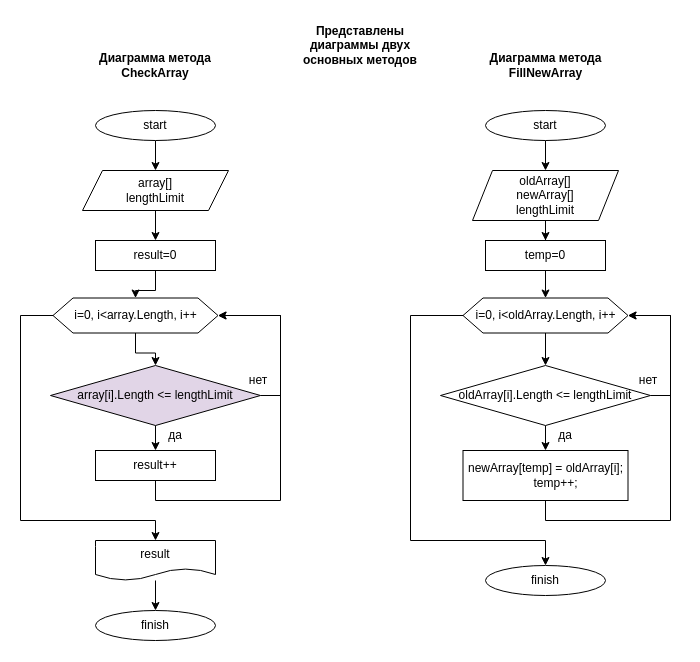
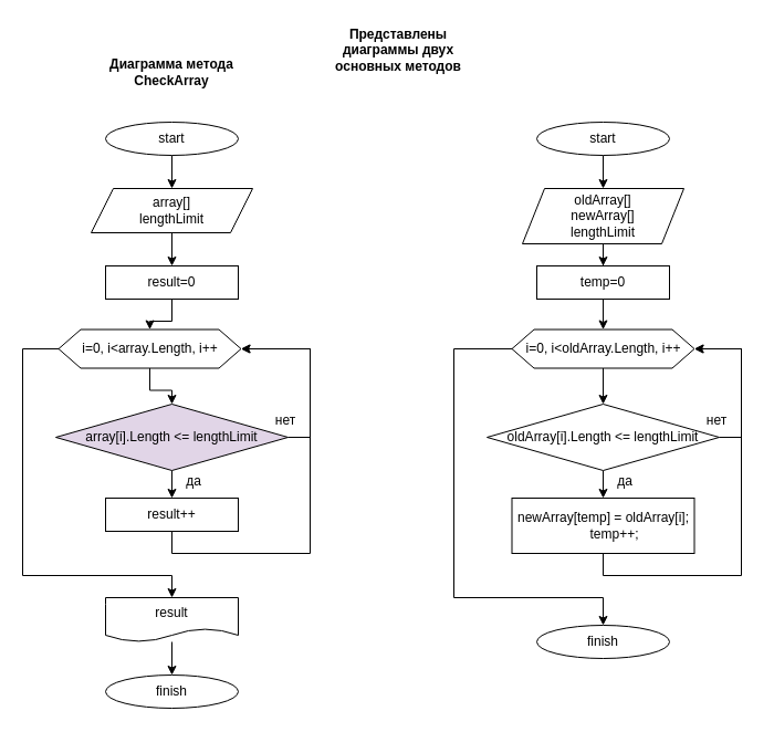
  <mxCell id="0" />
  <mxCell id="1" parent="0" />
  <mxCell id="2" value="&lt;b&gt;Диаграмма метода CheckArray&lt;/b&gt;" style="text;html=1;strokeColor=none;fillColor=none;align=center;verticalAlign=middle;whiteSpace=wrap;rounded=0;" parent="1" vertex="1"><mxGeometry x="95" y="50" width="120" height="30" as="geometry" /></mxCell>
  <mxCell id="3" style="edgeStyle=orthogonalEdgeStyle;rounded=0;orthogonalLoop=1;jettySize=auto;html=1;entryX=0.5;entryY=0;entryDx=0;entryDy=0;" edge="1" parent="1" source="4" target="6"><mxGeometry relative="1" as="geometry" /></mxCell>
  <mxCell id="4" value="start" style="ellipse;whiteSpace=wrap;html=1;" parent="1" vertex="1"><mxGeometry x="95" y="110" width="120" height="30" as="geometry" /></mxCell>
  <mxCell id="5" style="edgeStyle=orthogonalEdgeStyle;rounded=0;orthogonalLoop=1;jettySize=auto;html=1;entryX=0.5;entryY=0;entryDx=0;entryDy=0;" edge="1" parent="1" source="6" target="18"><mxGeometry relative="1" as="geometry" /></mxCell>
  <mxCell id="6" value="array[]&lt;br&gt;lengthLimit" style="shape=parallelogram;perimeter=parallelogramPerimeter;whiteSpace=wrap;html=1;fixedSize=1;" vertex="1" parent="1"><mxGeometry x="82" y="170" width="146" height="40" as="geometry" /></mxCell>
  <mxCell id="7" style="edgeStyle=orthogonalEdgeStyle;rounded=0;orthogonalLoop=1;jettySize=auto;html=1;entryX=0.5;entryY=0;entryDx=0;entryDy=0;" edge="1" parent="1" source="9" target="12"><mxGeometry relative="1" as="geometry" /></mxCell>
  <mxCell id="8" style="edgeStyle=orthogonalEdgeStyle;rounded=0;orthogonalLoop=1;jettySize=auto;html=1;entryX=0.5;entryY=0;entryDx=0;entryDy=0;" edge="1" parent="1" source="9" target="20"><mxGeometry relative="1" as="geometry"><Array as="points"><mxPoint x="20" y="315" /><mxPoint x="20" y="520" /><mxPoint x="155" y="520" /></Array></mxGeometry></mxCell>
  <mxCell id="9" value="i=0, i&amp;lt;array.Length, i++" style="shape=hexagon;perimeter=hexagonPerimeter2;whiteSpace=wrap;html=1;fixedSize=1;" vertex="1" parent="1"><mxGeometry x="52.5" y="297.5" width="165" height="35" as="geometry" /></mxCell>
  <mxCell id="10" style="edgeStyle=orthogonalEdgeStyle;rounded=0;orthogonalLoop=1;jettySize=auto;html=1;entryX=0.5;entryY=0;entryDx=0;entryDy=0;" edge="1" parent="1" source="12" target="14"><mxGeometry relative="1" as="geometry" /></mxCell>
  <mxCell id="11" style="edgeStyle=orthogonalEdgeStyle;rounded=0;orthogonalLoop=1;jettySize=auto;html=1;entryX=1;entryY=0.5;entryDx=0;entryDy=0;" edge="1" parent="1" source="12" target="9"><mxGeometry relative="1" as="geometry"><Array as="points"><mxPoint x="280" y="395" /><mxPoint x="280" y="315" /></Array></mxGeometry></mxCell>
  <mxCell id="12" value="array[i].Length &amp;lt;= lengthLimit" style="rhombus;whiteSpace=wrap;html=1;fillColor=#e1d5e7;" vertex="1" parent="1"><mxGeometry x="50" y="365" width="210" height="60" as="geometry" /></mxCell>
  <mxCell id="13" style="edgeStyle=orthogonalEdgeStyle;rounded=0;orthogonalLoop=1;jettySize=auto;html=1;exitX=0.5;exitY=1;exitDx=0;exitDy=0;entryX=1;entryY=0.5;entryDx=0;entryDy=0;" edge="1" parent="1" source="14" target="9"><mxGeometry relative="1" as="geometry"><mxPoint x="282" y="420" as="targetPoint" /><Array as="points"><mxPoint x="155" y="500" /><mxPoint x="280" y="500" /><mxPoint x="280" y="315" /></Array></mxGeometry></mxCell>
  <mxCell id="14" value="result++" style="rounded=0;whiteSpace=wrap;html=1;" vertex="1" parent="1"><mxGeometry x="95" y="450" width="120" height="30" as="geometry" /></mxCell>
  <mxCell id="15" value="да" style="text;html=1;strokeColor=none;fillColor=none;align=center;verticalAlign=middle;whiteSpace=wrap;rounded=0;" vertex="1" parent="1"><mxGeometry x="145" y="420" width="60" height="30" as="geometry" /></mxCell>
  <mxCell id="16" value="нет" style="text;html=1;strokeColor=none;fillColor=none;align=center;verticalAlign=middle;whiteSpace=wrap;rounded=0;" vertex="1" parent="1"><mxGeometry x="228" y="365" width="60" height="30" as="geometry" /></mxCell>
  <mxCell id="17" style="edgeStyle=orthogonalEdgeStyle;rounded=0;orthogonalLoop=1;jettySize=auto;html=1;entryX=0.5;entryY=0;entryDx=0;entryDy=0;" edge="1" parent="1" source="18" target="9"><mxGeometry relative="1" as="geometry" /></mxCell>
  <mxCell id="18" value="result=0" style="rounded=0;whiteSpace=wrap;html=1;" vertex="1" parent="1"><mxGeometry x="95" y="240" width="120" height="30" as="geometry" /></mxCell>
  <mxCell id="19" style="edgeStyle=orthogonalEdgeStyle;rounded=0;orthogonalLoop=1;jettySize=auto;html=1;entryX=0.5;entryY=0;entryDx=0;entryDy=0;" edge="1" parent="1" source="20" target="21"><mxGeometry relative="1" as="geometry" /></mxCell>
  <mxCell id="20" value="result" style="shape=document;whiteSpace=wrap;html=1;boundedLbl=1;" vertex="1" parent="1"><mxGeometry x="95" y="540" width="120" height="40" as="geometry" /></mxCell>
  <mxCell id="21" value="finish" style="ellipse;whiteSpace=wrap;html=1;" vertex="1" parent="1"><mxGeometry x="95" y="610" width="120" height="30" as="geometry" /></mxCell>
- <mxCell id="22" value="&lt;b&gt;Диаграмма метода&lt;br&gt;FillNewArray&lt;/b&gt;" style="text;html=1;strokeColor=none;fillColor=none;align=center;verticalAlign=middle;whiteSpace=wrap;rounded=0;" vertex="1" parent="1"><mxGeometry x="447.5" y="50" width="195" height="30" as="geometry" /></mxCell>
  <mxCell id="23" style="edgeStyle=orthogonalEdgeStyle;rounded=0;orthogonalLoop=1;jettySize=auto;html=1;entryX=0.5;entryY=0;entryDx=0;entryDy=0;" edge="1" parent="1" source="24" target="26"><mxGeometry relative="1" as="geometry" /></mxCell>
  <mxCell id="24" value="start" style="ellipse;whiteSpace=wrap;html=1;" vertex="1" parent="1"><mxGeometry x="485" y="110" width="120" height="30" as="geometry" /></mxCell>
  <mxCell id="25" style="edgeStyle=orthogonalEdgeStyle;rounded=0;orthogonalLoop=1;jettySize=auto;html=1;entryX=0.5;entryY=0;entryDx=0;entryDy=0;" edge="1" parent="1" source="26" target="38"><mxGeometry relative="1" as="geometry" /></mxCell>
  <mxCell id="26" value="oldArray[]&lt;br&gt;newArray[]&lt;br&gt;lengthLimit" style="shape=parallelogram;perimeter=parallelogramPerimeter;whiteSpace=wrap;html=1;fixedSize=1;" vertex="1" parent="1"><mxGeometry x="472" y="170" width="146" height="50" as="geometry" /></mxCell>
  <mxCell id="27" style="edgeStyle=orthogonalEdgeStyle;rounded=0;orthogonalLoop=1;jettySize=auto;html=1;entryX=0.5;entryY=0;entryDx=0;entryDy=0;" edge="1" parent="1" source="29" target="32"><mxGeometry relative="1" as="geometry" /></mxCell>
  <mxCell id="28" style="edgeStyle=orthogonalEdgeStyle;rounded=0;orthogonalLoop=1;jettySize=auto;html=1;entryX=0.5;entryY=0;entryDx=0;entryDy=0;" edge="1" parent="1" source="29" target="39"><mxGeometry relative="1" as="geometry"><mxPoint x="545" y="570" as="targetPoint" /><Array as="points"><mxPoint x="410" y="315" /><mxPoint x="410" y="540" /><mxPoint x="545" y="540" /></Array></mxGeometry></mxCell>
  <mxCell id="29" value="i=0, i&amp;lt;oldArray.Length, i++" style="shape=hexagon;perimeter=hexagonPerimeter2;whiteSpace=wrap;html=1;fixedSize=1;" vertex="1" parent="1"><mxGeometry x="462.5" y="297.5" width="165" height="35" as="geometry" /></mxCell>
  <mxCell id="30" style="edgeStyle=orthogonalEdgeStyle;rounded=0;orthogonalLoop=1;jettySize=auto;html=1;entryX=0.5;entryY=0;entryDx=0;entryDy=0;" edge="1" parent="1" source="32" target="34"><mxGeometry relative="1" as="geometry" /></mxCell>
  <mxCell id="31" style="edgeStyle=orthogonalEdgeStyle;rounded=0;orthogonalLoop=1;jettySize=auto;html=1;entryX=1;entryY=0.5;entryDx=0;entryDy=0;" edge="1" parent="1" source="32" target="29"><mxGeometry relative="1" as="geometry"><Array as="points"><mxPoint x="670" y="395" /><mxPoint x="670" y="315" /></Array></mxGeometry></mxCell>
  <mxCell id="32" value="oldArray[i].Length &amp;lt;= lengthLimit" style="rhombus;whiteSpace=wrap;html=1;" vertex="1" parent="1"><mxGeometry x="440" y="365" width="210" height="60" as="geometry" /></mxCell>
  <mxCell id="33" style="edgeStyle=orthogonalEdgeStyle;rounded=0;orthogonalLoop=1;jettySize=auto;html=1;exitX=0.5;exitY=1;exitDx=0;exitDy=0;entryX=1;entryY=0.5;entryDx=0;entryDy=0;" edge="1" parent="1" source="34" target="29"><mxGeometry relative="1" as="geometry"><mxPoint x="672" y="420" as="targetPoint" /><Array as="points"><mxPoint x="545" y="520" /><mxPoint x="670" y="520" /><mxPoint x="670" y="315" /></Array></mxGeometry></mxCell>
  <mxCell id="34" value="&lt;div&gt;newArray[temp] = oldArray[i];&lt;/div&gt;&lt;div&gt;&amp;nbsp; &amp;nbsp; &amp;nbsp; temp++;&lt;/div&gt;" style="rounded=0;whiteSpace=wrap;html=1;" vertex="1" parent="1"><mxGeometry x="462.5" y="450" width="165" height="50" as="geometry" /></mxCell>
  <mxCell id="35" value="да" style="text;html=1;strokeColor=none;fillColor=none;align=center;verticalAlign=middle;whiteSpace=wrap;rounded=0;" vertex="1" parent="1"><mxGeometry x="535" y="420" width="60" height="30" as="geometry" /></mxCell>
  <mxCell id="36" value="нет" style="text;html=1;strokeColor=none;fillColor=none;align=center;verticalAlign=middle;whiteSpace=wrap;rounded=0;" vertex="1" parent="1"><mxGeometry x="618" y="365" width="60" height="30" as="geometry" /></mxCell>
  <mxCell id="37" style="edgeStyle=orthogonalEdgeStyle;rounded=0;orthogonalLoop=1;jettySize=auto;html=1;entryX=0.5;entryY=0;entryDx=0;entryDy=0;" edge="1" parent="1" source="38" target="29"><mxGeometry relative="1" as="geometry" /></mxCell>
  <mxCell id="38" value="temp=0" style="rounded=0;whiteSpace=wrap;html=1;" vertex="1" parent="1"><mxGeometry x="485" y="240" width="120" height="30" as="geometry" /></mxCell>
  <mxCell id="39" value="finish" style="ellipse;whiteSpace=wrap;html=1;" vertex="1" parent="1"><mxGeometry x="485" y="565" width="120" height="30" as="geometry" /></mxCell>
  <mxCell id="40" value="&lt;b&gt;Представлены диаграммы двух основных методов&lt;/b&gt;" style="text;html=1;strokeColor=none;fillColor=none;align=center;verticalAlign=middle;whiteSpace=wrap;rounded=0;" vertex="1" parent="1"><mxGeometry x="300" y="20" width="120" height="50" as="geometry" /></mxCell>
